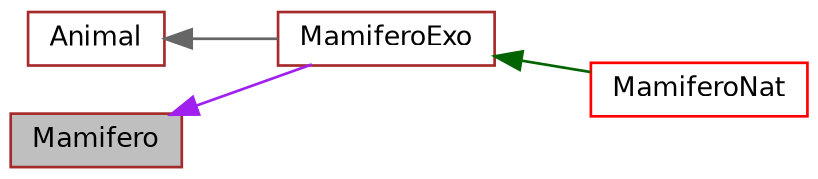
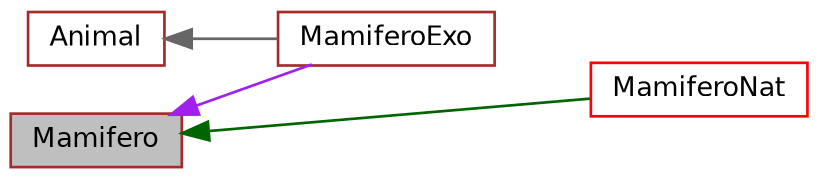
  digraph {
    rankdir=LR
    node [color=brown fillcolor=white fontname=Helvetica fontsize=10 shape=record style=filled]
    edge [dir=back fontname=Helvetica fontsize=10 labelfontname=Helvetica labelfontsize=10 style=solid]
    n1 [fillcolor=grey75 fontcolor=black height=0.2 label=Mamifero width=0.4]
    n2 [height=0.2 label=MamiferoExo width=0.4]
    n3 [color=red height=0.2 label=MamiferoNat width=0.4]
    n4 [height=0.2 label=Animal width=0.4]
    n1 -> n2 [color=purple]
-   n2 -> n3 [color=darkgreen]
+   n1 -> n3 [color=darkgreen]
    n4 -> n2 [color=gray40]
  }
